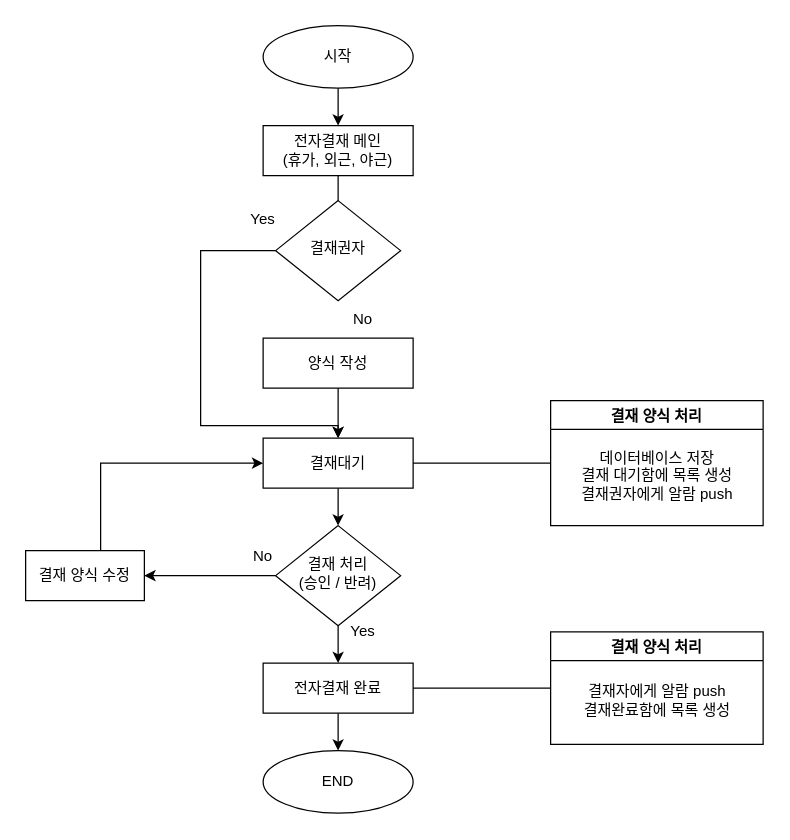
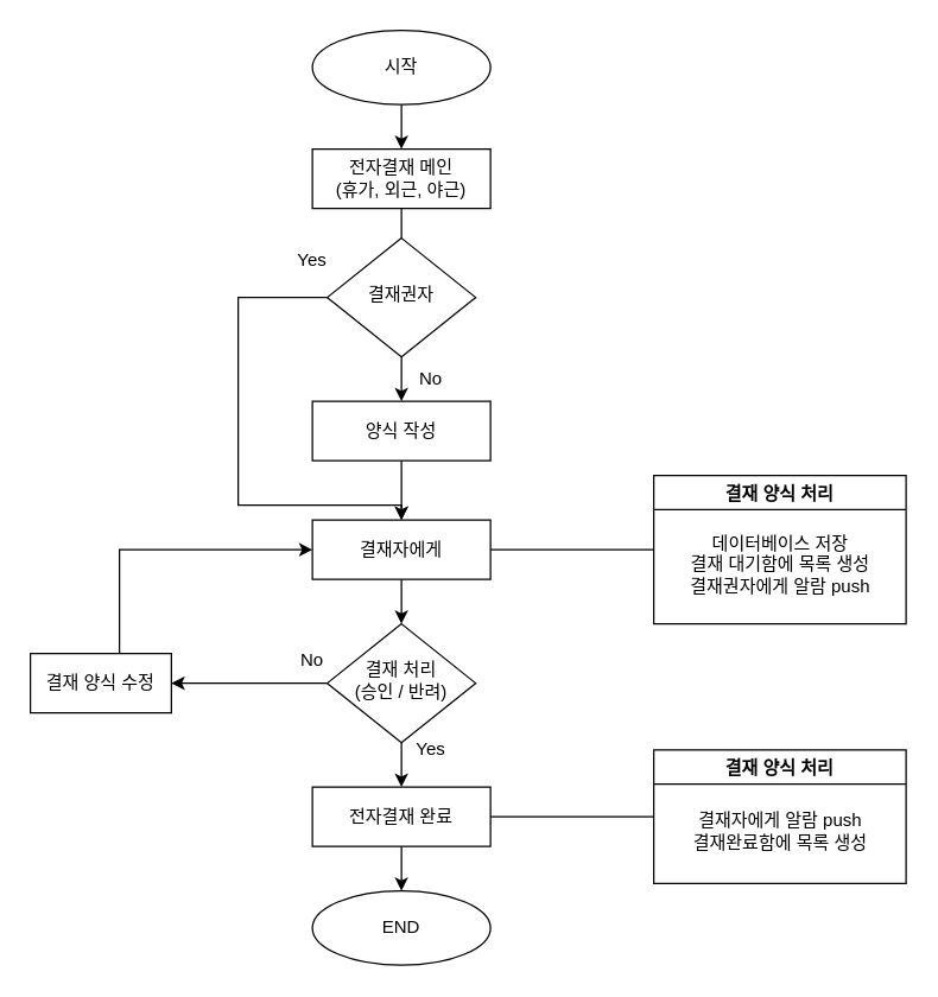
  <mxCell id="0" />
  <mxCell id="1" parent="0" />
+ <mxCell id="2" style="edgeStyle=orthogonalEdgeStyle;rounded=0;orthogonalLoop=1;jettySize=auto;html=1;exitX=0.5;exitY=1;exitDx=0;exitDy=0;entryX=0.5;entryY=0;entryDx=0;entryDy=0;startArrow=none;" parent="1" source="27" target="7" edge="1"><mxGeometry relative="1" as="geometry"><mxPoint x="270" y="180" as="targetPoint" /></mxGeometry></mxCell>
  <mxCell id="3" value="전자결재 메인&lt;br&gt;(휴가, 외근, 야근)" style="rounded=1;whiteSpace=wrap;html=1;fontSize=12;glass=0;strokeWidth=1;shadow=0;arcSize=0;" parent="1" vertex="1"><mxGeometry x="210" y="100" width="120" height="40" as="geometry" /></mxCell>
  <mxCell id="4" style="edgeStyle=orthogonalEdgeStyle;rounded=0;orthogonalLoop=1;jettySize=auto;html=1;entryX=0.5;entryY=0;entryDx=0;entryDy=0;" edge="1" parent="1" source="5" target="3"><mxGeometry relative="1" as="geometry" /></mxCell>
  <mxCell id="5" value="시작" style="ellipse;whiteSpace=wrap;html=1;" vertex="1" parent="1"><mxGeometry x="210" y="20" width="120" height="50" as="geometry" /></mxCell>
  <mxCell id="6" style="edgeStyle=orthogonalEdgeStyle;rounded=0;orthogonalLoop=1;jettySize=auto;html=1;strokeColor=#000000;" edge="1" parent="1" source="7" target="9"><mxGeometry relative="1" as="geometry"><mxPoint x="270" y="380" as="targetPoint" /></mxGeometry></mxCell>
  <mxCell id="7" value="양식 작성" style="rounded=1;whiteSpace=wrap;html=1;fontSize=12;glass=0;strokeWidth=1;shadow=0;arcSize=0;" vertex="1" parent="1"><mxGeometry x="210" y="270" width="120" height="40" as="geometry" /></mxCell>
  <mxCell id="8" style="edgeStyle=orthogonalEdgeStyle;rounded=0;orthogonalLoop=1;jettySize=auto;html=1;entryX=0.5;entryY=0;entryDx=0;entryDy=0;strokeColor=#000000;" edge="1" parent="1" source="9" target="18"><mxGeometry relative="1" as="geometry"><mxPoint x="270" y="420" as="targetPoint" /></mxGeometry></mxCell>
- <mxCell id="9" value="결재대기" style="rounded=1;whiteSpace=wrap;html=1;fontSize=12;glass=0;strokeWidth=1;shadow=0;arcSize=0;" vertex="1" parent="1"><mxGeometry x="210" y="350" width="120" height="40" as="geometry" /></mxCell>
+ <mxCell id="9" value="결재자에게" style="rounded=1;whiteSpace=wrap;html=1;fontSize=12;glass=0;strokeWidth=1;shadow=0;arcSize=0;" vertex="1" parent="1"><mxGeometry x="210" y="350" width="120" height="40" as="geometry" /></mxCell>
  <mxCell id="10" style="edgeStyle=orthogonalEdgeStyle;rounded=0;orthogonalLoop=1;jettySize=auto;html=1;entryX=0.5;entryY=0;entryDx=0;entryDy=0;strokeColor=#000000;" edge="1" parent="1" source="11" target="23"><mxGeometry relative="1" as="geometry" /></mxCell>
  <mxCell id="11" value="전자결재 완료" style="rounded=1;whiteSpace=wrap;html=1;fontSize=12;glass=0;strokeWidth=1;shadow=0;arcSize=0;" vertex="1" parent="1"><mxGeometry x="210" y="530" width="120" height="40" as="geometry" /></mxCell>
  <mxCell id="12" value="결재 양식 처리" style="swimlane;strokeColor=#000000;" vertex="1" parent="1"><mxGeometry x="440" y="320" width="170" height="100" as="geometry" /></mxCell>
  <mxCell id="13" value="데이터베이스 저장&lt;br&gt;결재 대기함에 목록 생성&lt;br&gt;결재권자에게 알람 push" style="text;html=1;align=center;verticalAlign=middle;resizable=0;points=[];autosize=1;strokeColor=none;fillColor=none;" vertex="1" parent="12"><mxGeometry x="10" y="30" width="150" height="60" as="geometry" /></mxCell>
  <mxCell id="14" value="" style="endArrow=none;html=1;rounded=0;strokeColor=#000000;entryX=0;entryY=0.5;entryDx=0;entryDy=0;exitX=1;exitY=0.5;exitDx=0;exitDy=0;" edge="1" parent="1" source="9" target="12"><mxGeometry width="50" height="50" relative="1" as="geometry"><mxPoint x="360" y="370" as="sourcePoint" /><mxPoint x="470" y="370" as="targetPoint" /></mxGeometry></mxCell>
  <mxCell id="15" style="edgeStyle=orthogonalEdgeStyle;rounded=0;orthogonalLoop=1;jettySize=auto;html=1;entryX=0.5;entryY=0;entryDx=0;entryDy=0;strokeColor=#000000;exitX=0.5;exitY=1;exitDx=0;exitDy=0;" edge="1" parent="1" source="18" target="11"><mxGeometry relative="1" as="geometry"><mxPoint x="269.957" y="519.995" as="sourcePoint" /><mxPoint x="270" y="550.03" as="targetPoint" /></mxGeometry></mxCell>
  <mxCell id="16" value="Yes" style="text;html=1;strokeColor=none;fillColor=none;align=center;verticalAlign=middle;whiteSpace=wrap;rounded=0;" vertex="1" parent="1"><mxGeometry x="260" y="490" width="60" height="30" as="geometry" /></mxCell>
  <mxCell id="17" style="edgeStyle=orthogonalEdgeStyle;rounded=0;orthogonalLoop=1;jettySize=auto;html=1;strokeColor=#000000;entryX=1;entryY=0.5;entryDx=0;entryDy=0;" edge="1" parent="1" source="18" target="25"><mxGeometry relative="1" as="geometry"><mxPoint x="90" y="460" as="targetPoint" /></mxGeometry></mxCell>
  <mxCell id="18" value="결재 처리&lt;br&gt;(승인 / 반려)" style="rhombus;whiteSpace=wrap;html=1;shadow=0;fontFamily=Helvetica;fontSize=12;align=center;strokeWidth=1;spacing=6;spacingTop=-4;" vertex="1" parent="1"><mxGeometry x="220" y="420" width="100" height="80" as="geometry" /></mxCell>
  <mxCell id="19" value="No" style="text;html=1;strokeColor=none;fillColor=none;align=center;verticalAlign=middle;whiteSpace=wrap;rounded=0;" vertex="1" parent="1"><mxGeometry y="430" width="60" height="30" as="geometry" x="180" /></mxCell>
  <mxCell id="20" value="결재 양식 처리" style="swimlane;strokeColor=#000000;" vertex="1" parent="1"><mxGeometry x="440" y="505" width="170" height="90" as="geometry" /></mxCell>
  <mxCell id="21" value="결재자에게 알람 push&lt;br&gt;결재완료함에 목록 생성" style="text;html=1;align=center;verticalAlign=middle;resizable=0;points=[];autosize=1;strokeColor=none;fillColor=none;" vertex="1" parent="20"><mxGeometry x="10" y="35" width="150" height="40" as="geometry" /></mxCell>
  <mxCell id="22" value="" style="endArrow=none;html=1;rounded=0;strokeColor=#000000;exitX=1;exitY=0.5;exitDx=0;exitDy=0;entryX=0;entryY=0.5;entryDx=0;entryDy=0;" edge="1" parent="1" target="20"><mxGeometry width="50" height="50" relative="1" as="geometry"><mxPoint x="330" y="550" as="sourcePoint" /><mxPoint x="470" y="550" as="targetPoint" /></mxGeometry></mxCell>
  <mxCell id="23" value="END" style="ellipse;whiteSpace=wrap;html=1;" vertex="1" parent="1"><mxGeometry x="210" y="600" width="120" height="50" as="geometry" /></mxCell>
  <mxCell id="24" style="edgeStyle=orthogonalEdgeStyle;rounded=0;orthogonalLoop=1;jettySize=auto;html=1;entryX=0;entryY=0.5;entryDx=0;entryDy=0;strokeColor=#000000;exitX=0.5;exitY=0;exitDx=0;exitDy=0;" edge="1" parent="1" source="25" target="9"><mxGeometry relative="1" as="geometry"><mxPoint x="70" y="400" as="sourcePoint" /><Array as="points"><mxPoint x="80" y="370" /></Array></mxGeometry></mxCell>
  <mxCell id="25" value="결재 양식 수정" style="rounded=1;whiteSpace=wrap;html=1;fontSize=12;glass=0;strokeWidth=1;shadow=0;arcSize=0;" vertex="1" parent="1"><mxGeometry x="20" y="440" width="95" height="40" as="geometry" /></mxCell>
  <mxCell id="26" style="edgeStyle=orthogonalEdgeStyle;rounded=0;orthogonalLoop=1;jettySize=auto;html=1;entryX=0.5;entryY=0;entryDx=0;entryDy=0;strokeColor=#000000;" edge="1" parent="1" source="27" target="9"><mxGeometry relative="1" as="geometry"><Array as="points"><mxPoint x="160" y="200" /><mxPoint x="160" y="340" /><mxPoint x="270" y="340" /></Array></mxGeometry></mxCell>
  <mxCell id="27" value="결재권자" style="rhombus;whiteSpace=wrap;html=1;shadow=0;fontFamily=Helvetica;fontSize=12;align=center;strokeWidth=1;spacing=6;spacingTop=-4;" vertex="1" parent="1"><mxGeometry x="220" y="160" width="100" height="80" as="geometry" /></mxCell>
  <mxCell id="28" value="" style="edgeStyle=orthogonalEdgeStyle;rounded=0;orthogonalLoop=1;jettySize=auto;html=1;exitX=0.5;exitY=1;exitDx=0;exitDy=0;entryX=0.5;entryY=0;entryDx=0;entryDy=0;endArrow=none;" edge="1" parent="1" source="3" target="27"><mxGeometry relative="1" as="geometry"><mxPoint x="270" y="140" as="sourcePoint" /><mxPoint x="270" y="240" as="targetPoint" /></mxGeometry></mxCell>
  <mxCell id="29" value="No" style="text;html=1;strokeColor=none;fillColor=none;align=center;verticalAlign=middle;whiteSpace=wrap;rounded=0;" vertex="1" parent="1"><mxGeometry x="260" y="240" width="60" height="30" as="geometry" /></mxCell>
  <mxCell id="30" value="Yes" style="text;html=1;strokeColor=none;fillColor=none;align=center;verticalAlign=middle;whiteSpace=wrap;rounded=0;" vertex="1" parent="1"><mxGeometry y="160" width="60" height="30" as="geometry" x="180" /></mxCell>
